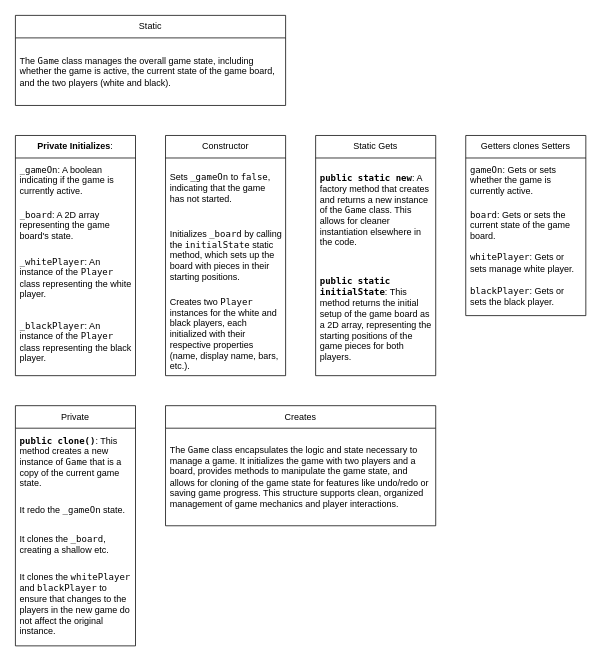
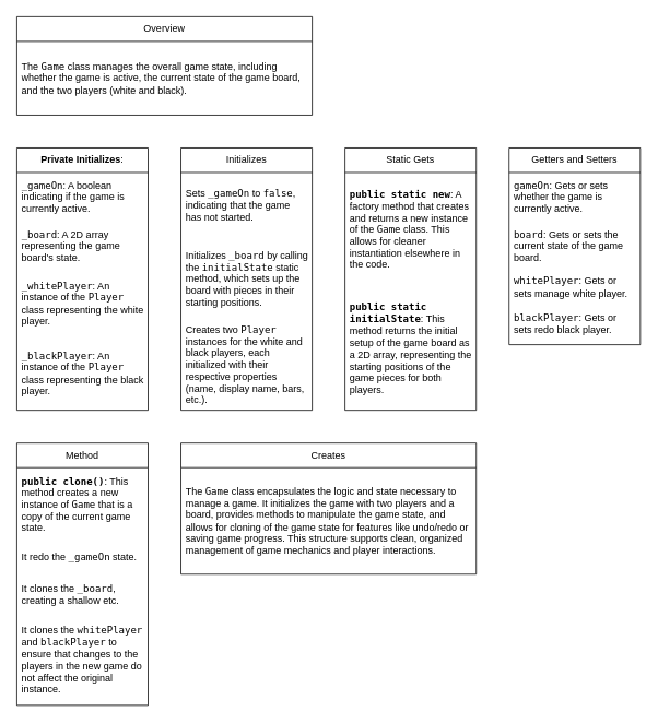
  <mxCell id="0" />
  <mxCell id="1" parent="0" />
- <mxCell id="2" value="Static" style="swimlane;fontStyle=0;childLayout=stackLayout;horizontal=1;startSize=30;horizontalStack=0;resizeParent=1;resizeParentMax=0;resizeLast=0;collapsible=1;marginBottom=0;whiteSpace=wrap;html=1;" vertex="1" parent="1"><mxGeometry x="20" y="20" width="360" height="120" as="geometry" /></mxCell>
+ <mxCell id="2" value="Overview" style="swimlane;fontStyle=0;childLayout=stackLayout;horizontal=1;startSize=30;horizontalStack=0;resizeParent=1;resizeParentMax=0;resizeLast=0;collapsible=1;marginBottom=0;whiteSpace=wrap;html=1;" vertex="1" parent="1"><mxGeometry x="20" y="20" width="360" height="120" as="geometry" /></mxCell>
  <mxCell id="3" value="The &lt;code&gt;Game&lt;/code&gt; class manages the overall game state, including whether the game is active, the current state of the game board, and the two players (white and black)." style="text;strokeColor=none;fillColor=none;align=left;verticalAlign=middle;spacingLeft=4;spacingRight=4;overflow=hidden;points=[[0,0.5],[1,0.5]];portConstraint=eastwest;rotatable=0;whiteSpace=wrap;html=1;" vertex="1" parent="2"><mxGeometry y="30" width="360" height="90" as="geometry" /></mxCell>
  <mxCell id="4" value="&lt;strong&gt;Private Initializes&lt;/strong&gt;:" style="swimlane;fontStyle=0;childLayout=stackLayout;horizontal=1;startSize=30;horizontalStack=0;resizeParent=1;resizeParentMax=0;resizeLast=0;collapsible=1;marginBottom=0;whiteSpace=wrap;html=1;" vertex="1" parent="1"><mxGeometry x="20" y="180" width="160" height="320" as="geometry" /></mxCell>
  <mxCell id="5" value="&lt;code&gt;_gameOn&lt;/code&gt;: A boolean indicating if the game is currently active." style="text;strokeColor=none;fillColor=none;align=left;verticalAlign=middle;spacingLeft=4;spacingRight=4;overflow=hidden;points=[[0,0.5],[1,0.5]];portConstraint=eastwest;rotatable=0;whiteSpace=wrap;html=1;" vertex="1" parent="4"><mxGeometry y="30" width="160" height="60" as="geometry" /></mxCell>
  <mxCell id="6" value="&lt;code&gt;_board&lt;/code&gt;: A 2D array representing the game board's state." style="text;strokeColor=none;fillColor=none;align=left;verticalAlign=middle;spacingLeft=4;spacingRight=4;overflow=hidden;points=[[0,0.5],[1,0.5]];portConstraint=eastwest;rotatable=0;whiteSpace=wrap;html=1;" vertex="1" parent="4"><mxGeometry y="90" width="160" height="60" as="geometry" /></mxCell>
  <mxCell id="7" value="&lt;code&gt;_whitePlayer&lt;/code&gt;: An instance of the &lt;code&gt;Player&lt;/code&gt; class representing the white player." style="text;strokeColor=none;fillColor=none;align=left;verticalAlign=middle;spacingLeft=4;spacingRight=4;overflow=hidden;points=[[0,0.5],[1,0.5]];portConstraint=eastwest;rotatable=0;whiteSpace=wrap;html=1;" vertex="1" parent="4"><mxGeometry y="150" width="160" height="80" as="geometry" /></mxCell>
  <mxCell id="8" value="&lt;code&gt;_blackPlayer&lt;/code&gt;: An instance of the &lt;code&gt;Player&lt;/code&gt; class representing the black player." style="text;strokeColor=none;fillColor=none;align=left;verticalAlign=middle;spacingLeft=4;spacingRight=4;overflow=hidden;points=[[0,0.5],[1,0.5]];portConstraint=eastwest;rotatable=0;whiteSpace=wrap;html=1;" vertex="1" parent="4"><mxGeometry y="230" width="160" height="90" as="geometry" /></mxCell>
- <mxCell id="9" value="Constructor" style="swimlane;fontStyle=0;childLayout=stackLayout;horizontal=1;startSize=30;horizontalStack=0;resizeParent=1;resizeParentMax=0;resizeLast=0;collapsible=1;marginBottom=0;whiteSpace=wrap;html=1;" vertex="1" parent="1"><mxGeometry x="220" y="180" width="160" height="320" as="geometry" /></mxCell>
+ <mxCell id="9" value="Initializes" style="swimlane;fontStyle=0;childLayout=stackLayout;horizontal=1;startSize=30;horizontalStack=0;resizeParent=1;resizeParentMax=0;resizeLast=0;collapsible=1;marginBottom=0;whiteSpace=wrap;html=1;" vertex="1" parent="1"><mxGeometry x="220" y="180" width="160" height="320" as="geometry" /></mxCell>
  <mxCell id="10" value="Sets &lt;code&gt;_gameOn&lt;/code&gt; to &lt;code&gt;false&lt;/code&gt;, indicating that the game has not started." style="text;strokeColor=none;fillColor=none;align=left;verticalAlign=middle;spacingLeft=4;spacingRight=4;overflow=hidden;points=[[0,0.5],[1,0.5]];portConstraint=eastwest;rotatable=0;whiteSpace=wrap;html=1;" vertex="1" parent="9"><mxGeometry y="30" width="160" height="80" as="geometry" /></mxCell>
  <mxCell id="11" value="Initializes &lt;code&gt;_board&lt;/code&gt; by calling the &lt;code&gt;initialState&lt;/code&gt; static method, which sets up the board with pieces in their starting positions." style="text;strokeColor=none;fillColor=none;align=left;verticalAlign=middle;spacingLeft=4;spacingRight=4;overflow=hidden;points=[[0,0.5],[1,0.5]];portConstraint=eastwest;rotatable=0;whiteSpace=wrap;html=1;" vertex="1" parent="9"><mxGeometry y="110" width="160" height="100" as="geometry" /></mxCell>
  <mxCell id="12" value="Creates two &lt;code&gt;Player&lt;/code&gt; instances for the white and black players, each initialized with their respective properties (name, display name, bars, etc.)." style="text;strokeColor=none;fillColor=none;align=left;verticalAlign=middle;spacingLeft=4;spacingRight=4;overflow=hidden;points=[[0,0.5],[1,0.5]];portConstraint=eastwest;rotatable=0;whiteSpace=wrap;html=1;" vertex="1" parent="9"><mxGeometry y="210" width="160" height="110" as="geometry" /></mxCell>
  <mxCell id="13" value="Static Gets" style="swimlane;fontStyle=0;childLayout=stackLayout;horizontal=1;startSize=30;horizontalStack=0;resizeParent=1;resizeParentMax=0;resizeLast=0;collapsible=1;marginBottom=0;whiteSpace=wrap;html=1;" vertex="1" parent="1"><mxGeometry x="420" y="180" width="160" height="320" as="geometry" /></mxCell>
  <mxCell id="14" value="&lt;strong&gt;&lt;code&gt;public static new&lt;/code&gt;&lt;/strong&gt;: A factory method that creates and returns a new instance of the &lt;code&gt;Game&lt;/code&gt; class. This allows for cleaner instantiation elsewhere in the code." style="text;strokeColor=none;fillColor=none;align=left;verticalAlign=middle;spacingLeft=4;spacingRight=4;overflow=hidden;points=[[0,0.5],[1,0.5]];portConstraint=eastwest;rotatable=0;whiteSpace=wrap;html=1;" vertex="1" parent="13"><mxGeometry y="30" width="160" height="140" as="geometry" /></mxCell>
  <mxCell id="15" value="&lt;strong&gt;&lt;code&gt;public static initialState&lt;/code&gt;&lt;/strong&gt;: This method returns the initial setup of the game board as a 2D array, representing the starting positions of the game pieces for both players." style="text;strokeColor=none;fillColor=none;align=left;verticalAlign=middle;spacingLeft=4;spacingRight=4;overflow=hidden;points=[[0,0.5],[1,0.5]];portConstraint=eastwest;rotatable=0;whiteSpace=wrap;html=1;" vertex="1" parent="13"><mxGeometry y="170" width="160" height="150" as="geometry" /></mxCell>
- <mxCell id="16" value="Getters clones Setters" style="swimlane;fontStyle=0;childLayout=stackLayout;horizontal=1;startSize=30;horizontalStack=0;resizeParent=1;resizeParentMax=0;resizeLast=0;collapsible=1;marginBottom=0;whiteSpace=wrap;html=1;" vertex="1" parent="1"><mxGeometry x="620" y="180" width="160" height="240" as="geometry" /></mxCell>
+ <mxCell id="16" value="Getters and Setters" style="swimlane;fontStyle=0;childLayout=stackLayout;horizontal=1;startSize=30;horizontalStack=0;resizeParent=1;resizeParentMax=0;resizeLast=0;collapsible=1;marginBottom=0;whiteSpace=wrap;html=1;" vertex="1" parent="1"><mxGeometry x="620" y="180" width="160" height="240" as="geometry" /></mxCell>
  <mxCell id="17" value="&lt;code&gt;gameOn&lt;/code&gt;: Gets or sets whether the game is currently active." style="text;strokeColor=none;fillColor=none;align=left;verticalAlign=middle;spacingLeft=4;spacingRight=4;overflow=hidden;points=[[0,0.5],[1,0.5]];portConstraint=eastwest;rotatable=0;whiteSpace=wrap;html=1;" vertex="1" parent="16"><mxGeometry y="30" width="160" height="60" as="geometry" /></mxCell>
  <mxCell id="18" value="&lt;code&gt;board&lt;/code&gt;: Gets or sets the current state of the game board." style="text;strokeColor=none;fillColor=none;align=left;verticalAlign=middle;spacingLeft=4;spacingRight=4;overflow=hidden;points=[[0,0.5],[1,0.5]];portConstraint=eastwest;rotatable=0;whiteSpace=wrap;html=1;" vertex="1" parent="16"><mxGeometry y="90" width="160" height="60" as="geometry" /></mxCell>
  <mxCell id="19" value="&lt;code&gt;whitePlayer&lt;/code&gt;: Gets or sets manage white player." style="text;strokeColor=none;fillColor=none;align=left;verticalAlign=middle;spacingLeft=4;spacingRight=4;overflow=hidden;points=[[0,0.5],[1,0.5]];portConstraint=eastwest;rotatable=0;whiteSpace=wrap;html=1;" vertex="1" parent="16"><mxGeometry y="150" width="160" height="40" as="geometry" /></mxCell>
- <mxCell id="20" value="&lt;code&gt;blackPlayer&lt;/code&gt;: Gets or sets the black player." style="text;strokeColor=none;fillColor=none;align=left;verticalAlign=middle;spacingLeft=4;spacingRight=4;overflow=hidden;points=[[0,0.5],[1,0.5]];portConstraint=eastwest;rotatable=0;whiteSpace=wrap;html=1;" vertex="1" parent="16"><mxGeometry y="190" width="160" height="50" as="geometry" /></mxCell>
- <mxCell id="21" value="Private" style="swimlane;fontStyle=0;childLayout=stackLayout;horizontal=1;startSize=30;horizontalStack=0;resizeParent=1;resizeParentMax=0;resizeLast=0;collapsible=1;marginBottom=0;whiteSpace=wrap;html=1;" vertex="1" parent="1"><mxGeometry x="20" y="540" width="160" height="320" as="geometry" /></mxCell>
+ <mxCell id="20" value="&lt;code&gt;blackPlayer&lt;/code&gt;: Gets or sets redo black player." style="text;strokeColor=none;fillColor=none;align=left;verticalAlign=middle;spacingLeft=4;spacingRight=4;overflow=hidden;points=[[0,0.5],[1,0.5]];portConstraint=eastwest;rotatable=0;whiteSpace=wrap;html=1;" vertex="1" parent="16"><mxGeometry y="190" width="160" height="50" as="geometry" /></mxCell>
+ <mxCell id="21" value="Method" style="swimlane;fontStyle=0;childLayout=stackLayout;horizontal=1;startSize=30;horizontalStack=0;resizeParent=1;resizeParentMax=0;resizeLast=0;collapsible=1;marginBottom=0;whiteSpace=wrap;html=1;" vertex="1" parent="1"><mxGeometry x="20" y="540" width="160" height="320" as="geometry" /></mxCell>
  <mxCell id="22" value="&lt;strong&gt;&lt;code&gt;public clone()&lt;/code&gt;&lt;/strong&gt;: This method creates a new instance of &lt;code&gt;Game&lt;/code&gt; that is a copy of the current game state." style="text;strokeColor=none;fillColor=none;align=left;verticalAlign=middle;spacingLeft=4;spacingRight=4;overflow=hidden;points=[[0,0.5],[1,0.5]];portConstraint=eastwest;rotatable=0;whiteSpace=wrap;html=1;" vertex="1" parent="21"><mxGeometry y="30" width="160" height="90" as="geometry" /></mxCell>
  <mxCell id="23" value="It redo the &lt;code&gt;_gameOn&lt;/code&gt; state." style="text;strokeColor=none;fillColor=none;align=left;verticalAlign=middle;spacingLeft=4;spacingRight=4;overflow=hidden;points=[[0,0.5],[1,0.5]];portConstraint=eastwest;rotatable=0;whiteSpace=wrap;html=1;" vertex="1" parent="21"><mxGeometry y="120" width="160" height="40" as="geometry" /></mxCell>
  <mxCell id="24" value="It clones the &lt;code&gt;_board&lt;/code&gt;, creating a shallow etc." style="text;strokeColor=none;fillColor=none;align=left;verticalAlign=middle;spacingLeft=4;spacingRight=4;overflow=hidden;points=[[0,0.5],[1,0.5]];portConstraint=eastwest;rotatable=0;whiteSpace=wrap;html=1;" vertex="1" parent="21"><mxGeometry y="160" width="160" height="50" as="geometry" /></mxCell>
  <mxCell id="25" value="It clones the &lt;code&gt;whitePlayer&lt;/code&gt; and &lt;code&gt;blackPlayer&lt;/code&gt; to ensure that changes to the players in the new game do not affect the original instance." style="text;strokeColor=none;fillColor=none;align=left;verticalAlign=middle;spacingLeft=4;spacingRight=4;overflow=hidden;points=[[0,0.5],[1,0.5]];portConstraint=eastwest;rotatable=0;whiteSpace=wrap;html=1;" vertex="1" parent="21"><mxGeometry y="210" width="160" height="110" as="geometry" /></mxCell>
  <mxCell id="26" value="Creates" style="swimlane;fontStyle=0;childLayout=stackLayout;horizontal=1;startSize=30;horizontalStack=0;resizeParent=1;resizeParentMax=0;resizeLast=0;collapsible=1;marginBottom=0;whiteSpace=wrap;html=1;" vertex="1" parent="1"><mxGeometry x="220" y="540" width="360" height="160" as="geometry" /></mxCell>
  <mxCell id="27" value="The &lt;code&gt;Game&lt;/code&gt; class encapsulates the logic and state necessary to manage a game. It initializes the game with two players and a board, provides methods to manipulate the game state, and allows for cloning of the game state for features like undo/redo or saving game progress. This structure supports clean, organized management of game mechanics and player interactions." style="text;strokeColor=none;fillColor=none;align=left;verticalAlign=middle;spacingLeft=4;spacingRight=4;overflow=hidden;points=[[0,0.5],[1,0.5]];portConstraint=eastwest;rotatable=0;whiteSpace=wrap;html=1;" vertex="1" parent="26"><mxGeometry y="30" width="360" height="130" as="geometry" /></mxCell>
